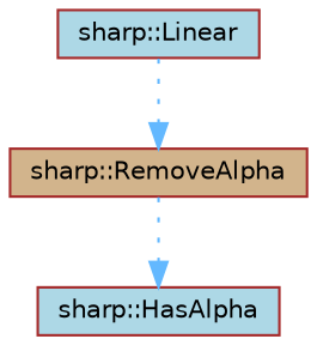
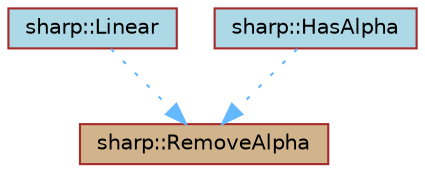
  digraph {
    rankdir=TB
    node [color=brown fillcolor=lightblue fontname=Helvetica fontsize=10 shape=box style=filled]
    edge [color=steelblue1 fontname=Helvetica fontsize=10 labelfontname=Helvetica labelfontsize=10 style=dotted]
    n1 [fontcolor=black height=0.2 label="sharp::Linear" width=0.4]
    n2 [fillcolor=tan height=0.2 label="sharp::RemoveAlpha" width=0.4]
    n3 [height=0.2 label="sharp::HasAlpha" width=0.4]
    n1 -> n2
-   n2 -> n3
+   n3 -> n2
  }
